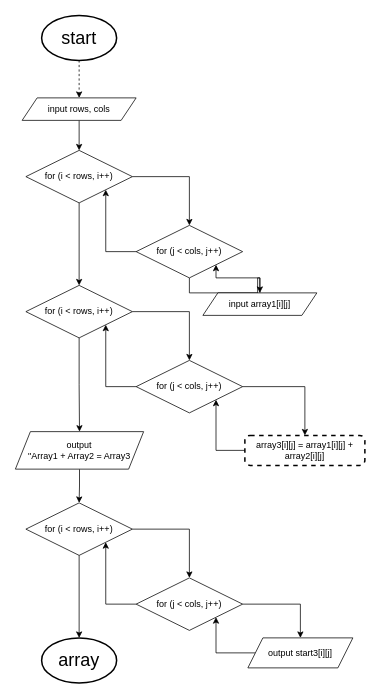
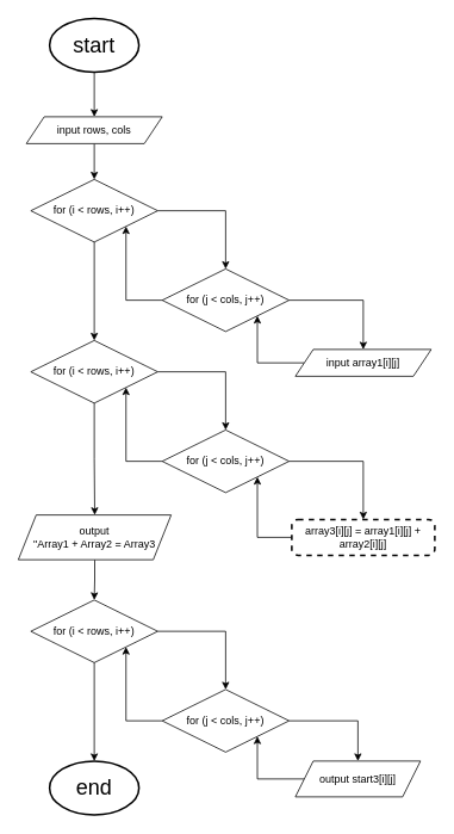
  <mxCell id="0" />
  <mxCell id="1" parent="0" />
- <mxCell id="2" style="edgeStyle=orthogonalEdgeStyle;rounded=0;orthogonalLoop=1;jettySize=auto;html=1;entryX=0.5;entryY=0;entryDx=0;entryDy=0;dashed=1;" edge="1" parent="1" source="3" target="9"><mxGeometry relative="1" as="geometry" /></mxCell>
+ <mxCell id="2" style="edgeStyle=orthogonalEdgeStyle;rounded=0;orthogonalLoop=1;jettySize=auto;html=1;entryX=0.5;entryY=0;entryDx=0;entryDy=0;" edge="1" parent="1" source="3" target="9"><mxGeometry relative="1" as="geometry" /></mxCell>
  <mxCell id="3" value="&lt;font style=&quot;font-size: 24px;&quot;&gt;start&lt;/font&gt;" style="strokeWidth=2;html=1;shape=mxgraph.flowchart.start_1;whiteSpace=wrap;" vertex="1" parent="1"><mxGeometry x="55" y="20" width="100" height="60" as="geometry" /></mxCell>
- <mxCell id="4" value="&lt;font style=&quot;font-size: 24px;&quot;&gt;array&lt;/font&gt;" style="strokeWidth=2;html=1;shape=mxgraph.flowchart.start_1;whiteSpace=wrap;" vertex="1" parent="1"><mxGeometry x="55" y="850" width="100" height="60" as="geometry" /></mxCell>
+ <mxCell id="4" value="&lt;font style=&quot;font-size: 24px;&quot;&gt;end&lt;/font&gt;" style="strokeWidth=2;html=1;shape=mxgraph.flowchart.start_1;whiteSpace=wrap;" vertex="1" parent="1"><mxGeometry x="55" y="850" width="100" height="60" as="geometry" /></mxCell>
  <mxCell id="5" style="edgeStyle=orthogonalEdgeStyle;rounded=0;orthogonalLoop=1;jettySize=auto;html=1;entryX=0.5;entryY=0;entryDx=0;entryDy=0;" edge="1" parent="1" source="7" target="12"><mxGeometry relative="1" as="geometry" /></mxCell>
  <mxCell id="6" style="edgeStyle=orthogonalEdgeStyle;rounded=0;orthogonalLoop=1;jettySize=auto;html=1;entryX=0.5;entryY=0;entryDx=0;entryDy=0;" edge="1" parent="1" source="7" target="17"><mxGeometry relative="1" as="geometry" /></mxCell>
  <mxCell id="7" value="for (i &amp;lt; rows, i++)" style="rhombus;whiteSpace=wrap;html=1;" vertex="1" parent="1"><mxGeometry x="34" y="200" width="142" height="70" as="geometry" /></mxCell>
  <mxCell id="8" style="edgeStyle=orthogonalEdgeStyle;rounded=0;orthogonalLoop=1;jettySize=auto;html=1;entryX=0.5;entryY=0;entryDx=0;entryDy=0;" edge="1" parent="1" source="9" target="7"><mxGeometry relative="1" as="geometry" /></mxCell>
  <mxCell id="9" value="input rows, cols" style="shape=parallelogram;perimeter=parallelogramPerimeter;whiteSpace=wrap;html=1;fixedSize=1;" vertex="1" parent="1"><mxGeometry x="29" y="130" width="152" height="30" as="geometry" /></mxCell>
  <mxCell id="10" style="edgeStyle=orthogonalEdgeStyle;rounded=0;orthogonalLoop=1;jettySize=auto;html=1;entryX=1;entryY=1;entryDx=0;entryDy=0;" edge="1" parent="1" source="12" target="7"><mxGeometry relative="1" as="geometry" /></mxCell>
  <mxCell id="11" style="edgeStyle=orthogonalEdgeStyle;rounded=0;orthogonalLoop=1;jettySize=auto;html=1;entryX=0.5;entryY=0;entryDx=0;entryDy=0;" edge="1" parent="1" source="12" target="14"><mxGeometry relative="1" as="geometry" /></mxCell>
  <mxCell id="12" value="for (j &amp;lt; cols, j++)" style="rhombus;whiteSpace=wrap;html=1;" vertex="1" parent="1"><mxGeometry x="181" y="300" width="142" height="70" as="geometry" /></mxCell>
  <mxCell id="13" style="edgeStyle=orthogonalEdgeStyle;rounded=0;orthogonalLoop=1;jettySize=auto;html=1;entryX=1;entryY=1;entryDx=0;entryDy=0;" edge="1" parent="1" source="14" target="12"><mxGeometry relative="1" as="geometry" /></mxCell>
- <mxCell id="14" value="input array1[i][j]" style="shape=parallelogram;perimeter=parallelogramPerimeter;whiteSpace=wrap;html=1;fixedSize=1;" vertex="1" parent="1"><mxGeometry x="270" y="390" width="152" height="30" as="geometry" /></mxCell>
+ <mxCell id="14" value="input array1[i][j]" style="shape=parallelogram;perimeter=parallelogramPerimeter;whiteSpace=wrap;html=1;fixedSize=1;" vertex="1" parent="1"><mxGeometry x="330" y="390" width="152" height="30" as="geometry" /></mxCell>
  <mxCell id="15" style="edgeStyle=orthogonalEdgeStyle;rounded=0;orthogonalLoop=1;jettySize=auto;html=1;entryX=0.5;entryY=0;entryDx=0;entryDy=0;" edge="1" parent="1" source="17" target="20"><mxGeometry relative="1" as="geometry" /></mxCell>
  <mxCell id="16" style="edgeStyle=orthogonalEdgeStyle;rounded=0;orthogonalLoop=1;jettySize=auto;html=1;" edge="1" parent="1" source="17" target="24"><mxGeometry relative="1" as="geometry" /></mxCell>
  <mxCell id="17" value="for (i &amp;lt; rows, i++)" style="rhombus;whiteSpace=wrap;html=1;" vertex="1" parent="1"><mxGeometry x="34" y="380" width="142" height="70" as="geometry" /></mxCell>
  <mxCell id="18" style="edgeStyle=orthogonalEdgeStyle;rounded=0;orthogonalLoop=1;jettySize=auto;html=1;entryX=1;entryY=1;entryDx=0;entryDy=0;" edge="1" parent="1" source="20" target="17"><mxGeometry relative="1" as="geometry" /></mxCell>
  <mxCell id="19" style="edgeStyle=orthogonalEdgeStyle;rounded=0;orthogonalLoop=1;jettySize=auto;html=1;entryX=0.5;entryY=0;entryDx=0;entryDy=0;" edge="1" parent="1" source="20" target="22"><mxGeometry relative="1" as="geometry" /></mxCell>
  <mxCell id="20" value="for (j &amp;lt; cols, j++)" style="rhombus;whiteSpace=wrap;html=1;" vertex="1" parent="1"><mxGeometry x="181" y="480" width="142" height="70" as="geometry" /></mxCell>
  <mxCell id="21" style="edgeStyle=orthogonalEdgeStyle;rounded=0;orthogonalLoop=1;jettySize=auto;html=1;entryX=1;entryY=1;entryDx=0;entryDy=0;" edge="1" parent="1" source="22" target="20"><mxGeometry relative="1" as="geometry" /></mxCell>
  <mxCell id="22" value="array3[i][j] = array1[i][j] + array2[i][j]" style="rounded=1;whiteSpace=wrap;html=1;absoluteArcSize=1;arcSize=14;strokeWidth=2;dashed=1;" vertex="1" parent="1"><mxGeometry x="326" y="580" width="160" height="40" as="geometry" /></mxCell>
  <mxCell id="23" style="edgeStyle=orthogonalEdgeStyle;rounded=0;orthogonalLoop=1;jettySize=auto;html=1;entryX=0.5;entryY=0;entryDx=0;entryDy=0;" edge="1" parent="1" source="24" target="26"><mxGeometry relative="1" as="geometry" /></mxCell>
  <mxCell id="24" value="output&lt;br&gt;&quot;Array1 + Array2 = Array3" style="shape=parallelogram;perimeter=parallelogramPerimeter;whiteSpace=wrap;html=1;fixedSize=1;" vertex="1" parent="1"><mxGeometry x="20" y="575" width="171" height="50" as="geometry" /></mxCell>
  <mxCell id="25" style="edgeStyle=orthogonalEdgeStyle;rounded=0;orthogonalLoop=1;jettySize=auto;html=1;entryX=0.5;entryY=0;entryDx=0;entryDy=0;" edge="1" parent="1" source="26" target="29"><mxGeometry relative="1" as="geometry" /></mxCell>
  <mxCell id="26" value="for (i &amp;lt; rows, i++)" style="rhombus;whiteSpace=wrap;html=1;" vertex="1" parent="1"><mxGeometry x="34" y="670" width="142" height="70" as="geometry" /></mxCell>
  <mxCell id="27" style="edgeStyle=orthogonalEdgeStyle;rounded=0;orthogonalLoop=1;jettySize=auto;html=1;entryX=0.5;entryY=0;entryDx=0;entryDy=0;" edge="1" parent="1" source="29" target="31"><mxGeometry relative="1" as="geometry" /></mxCell>
  <mxCell id="28" style="edgeStyle=orthogonalEdgeStyle;rounded=0;orthogonalLoop=1;jettySize=auto;html=1;entryX=1;entryY=1;entryDx=0;entryDy=0;" edge="1" parent="1" source="29" target="26"><mxGeometry relative="1" as="geometry" /></mxCell>
  <mxCell id="29" value="for (j &amp;lt; cols, j++)" style="rhombus;whiteSpace=wrap;html=1;" vertex="1" parent="1"><mxGeometry x="181" y="770" width="142" height="70" as="geometry" /></mxCell>
  <mxCell id="30" style="edgeStyle=orthogonalEdgeStyle;rounded=0;orthogonalLoop=1;jettySize=auto;html=1;entryX=1;entryY=1;entryDx=0;entryDy=0;" edge="1" parent="1" source="31" target="29"><mxGeometry relative="1" as="geometry" /></mxCell>
  <mxCell id="31" value="output start3[i][j]" style="shape=parallelogram;perimeter=parallelogramPerimeter;whiteSpace=wrap;html=1;fixedSize=1;" vertex="1" parent="1"><mxGeometry x="330" y="850" width="140" height="40" as="geometry" /></mxCell>
  <mxCell id="32" style="edgeStyle=orthogonalEdgeStyle;rounded=0;orthogonalLoop=1;jettySize=auto;html=1;entryX=0.5;entryY=0;entryDx=0;entryDy=0;entryPerimeter=0;" edge="1" parent="1" source="26" target="4"><mxGeometry relative="1" as="geometry" /></mxCell>
